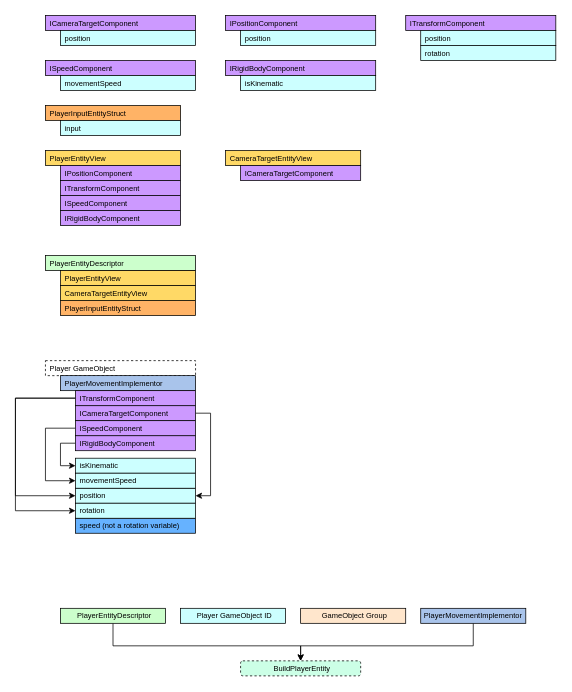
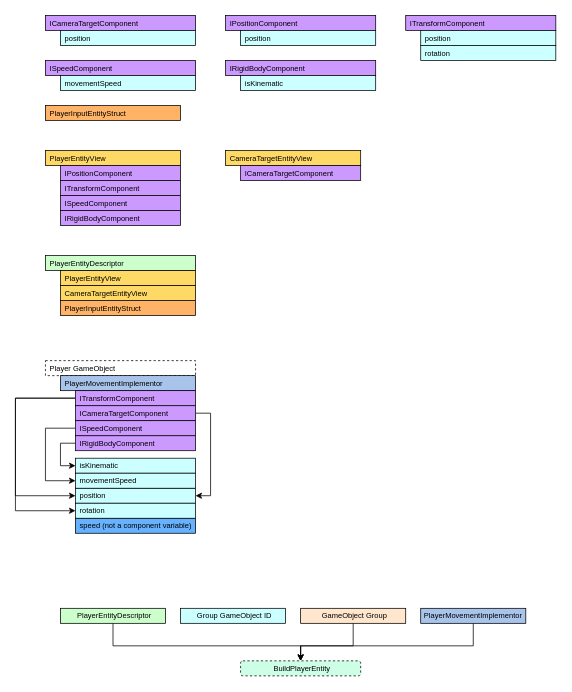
  <mxCell id="0" />
  <mxCell id="1" parent="0" />
  <mxCell id="2" value="Player GameObject" style="rounded=0;whiteSpace=wrap;html=1;fillColor=#FFFFFF;align=left;spacingLeft=4;fontSize=10;fontFamily=Helvetica;dashed=1;" vertex="1" parent="1"><mxGeometry x="60" y="480" width="200" height="20" as="geometry" /></mxCell>
  <mxCell id="3" value="PlayerMovementImplementor" style="rounded=0;whiteSpace=wrap;html=1;fillColor=#A9C4EB;align=left;spacingLeft=4;fontSize=10;fontFamily=Helvetica;" vertex="1" parent="1"><mxGeometry x="80" y="500" width="180" height="20" as="geometry" /></mxCell>
  <mxCell id="4" style="edgeStyle=orthogonalEdgeStyle;rounded=0;orthogonalLoop=1;jettySize=auto;html=1;entryX=0;entryY=0.5;entryDx=0;entryDy=0;fillColor=#FFFFFF;fontFamily=Helvetica;fontSize=10;" edge="1" parent="1" source="5" target="15"><mxGeometry relative="1" as="geometry"><Array as="points"><mxPoint x="80" y="590" /><mxPoint x="80" y="620" /></Array></mxGeometry></mxCell>
  <mxCell id="5" value="IRigidBodyComponent" style="rounded=0;whiteSpace=wrap;html=1;fillColor=#CC99FF;align=left;spacingLeft=4;fontSize=10;fontFamily=Helvetica;" vertex="1" parent="1"><mxGeometry x="100" y="580" width="160" height="20" as="geometry" /></mxCell>
  <mxCell id="6" style="edgeStyle=orthogonalEdgeStyle;rounded=0;orthogonalLoop=1;jettySize=auto;html=1;entryX=1;entryY=0.5;entryDx=0;entryDy=0;fillColor=#FFFFFF;fontFamily=Helvetica;fontSize=10;" edge="1" parent="1" source="7" target="14"><mxGeometry relative="1" as="geometry"><Array as="points"><mxPoint x="280" y="550" /><mxPoint x="280" y="660" /></Array></mxGeometry></mxCell>
  <mxCell id="7" value="ICameraTargetComponent" style="rounded=0;whiteSpace=wrap;html=1;fillColor=#CC99FF;align=left;spacingLeft=4;fontSize=10;fontFamily=Helvetica;" vertex="1" parent="1"><mxGeometry x="100" y="540" width="160" height="20" as="geometry" /></mxCell>
  <mxCell id="8" style="edgeStyle=orthogonalEdgeStyle;rounded=0;orthogonalLoop=1;jettySize=auto;html=1;entryX=0;entryY=0.5;entryDx=0;entryDy=0;fillColor=#FFFFFF;fontFamily=Helvetica;fontSize=10;" edge="1" parent="1" source="9" target="17"><mxGeometry relative="1" as="geometry"><Array as="points"><mxPoint x="60" y="570" /><mxPoint x="60" y="640" /></Array></mxGeometry></mxCell>
  <mxCell id="9" value="ISpeedComponent" style="rounded=0;whiteSpace=wrap;html=1;fillColor=#CC99FF;align=left;spacingLeft=4;fontSize=10;fontFamily=Helvetica;" vertex="1" parent="1"><mxGeometry x="100" y="560" width="160" height="20" as="geometry" /></mxCell>
  <mxCell id="10" style="edgeStyle=orthogonalEdgeStyle;rounded=0;orthogonalLoop=1;jettySize=auto;html=1;fillColor=#FFFFFF;fontFamily=Helvetica;fontSize=10;entryX=0;entryY=0.5;entryDx=0;entryDy=0;" edge="1" parent="1" source="12" target="16"><mxGeometry relative="1" as="geometry"><mxPoint y="661.628" as="targetPoint" x="20" /><Array as="points"><mxPoint y="530" x="20" /><mxPoint y="680" x="20" /></Array></mxGeometry></mxCell>
  <mxCell id="11" style="edgeStyle=orthogonalEdgeStyle;rounded=0;orthogonalLoop=1;jettySize=auto;html=1;entryX=0;entryY=0.5;entryDx=0;entryDy=0;fillColor=#FFFFFF;fontFamily=Helvetica;fontSize=10;" edge="1" parent="1" source="12" target="14"><mxGeometry relative="1" as="geometry"><Array as="points"><mxPoint y="530" x="20" /><mxPoint y="660" x="20" /></Array></mxGeometry></mxCell>
  <mxCell id="12" value="ITransformComponent" style="rounded=0;whiteSpace=wrap;html=1;fillColor=#CC99FF;align=left;spacingLeft=4;fontSize=10;fontFamily=Helvetica;" vertex="1" parent="1"><mxGeometry x="100" y="520" width="160" height="20" as="geometry" /></mxCell>
- <mxCell id="13" value="speed (not a rotation variable)" style="rounded=0;whiteSpace=wrap;html=1;fillColor=#66B2FF;align=left;spacingLeft=4;fontSize=10;fontFamily=Helvetica;" vertex="1" parent="1"><mxGeometry x="100" y="690" width="160" height="20" as="geometry" /></mxCell>
+ <mxCell id="13" value="speed (not a component variable)" style="rounded=0;whiteSpace=wrap;html=1;fillColor=#66B2FF;align=left;spacingLeft=4;fontSize=10;fontFamily=Helvetica;" vertex="1" parent="1"><mxGeometry x="100" y="690" width="160" height="20" as="geometry" /></mxCell>
  <mxCell id="14" value="position" style="rounded=0;whiteSpace=wrap;html=1;fillColor=#CCFFFF;align=left;spacingLeft=4;fontSize=10;fontFamily=Helvetica;" vertex="1" parent="1"><mxGeometry x="100" y="650" width="160" height="20" as="geometry" /></mxCell>
  <mxCell id="15" value="isKinematic" style="rounded=0;whiteSpace=wrap;html=1;fillColor=#CCFFFF;align=left;spacingLeft=4;fontSize=10;fontFamily=Helvetica;" vertex="1" parent="1"><mxGeometry x="100" y="610" width="160" height="20" as="geometry" /></mxCell>
  <mxCell id="16" value="rotation" style="rounded=0;whiteSpace=wrap;html=1;fillColor=#CCFFFF;align=left;spacingLeft=4;fontSize=10;fontFamily=Helvetica;" vertex="1" parent="1"><mxGeometry x="100" y="670" width="160" height="20" as="geometry" /></mxCell>
  <mxCell id="17" value="movementSpeed" style="rounded=0;whiteSpace=wrap;html=1;fillColor=#CCFFFF;align=left;spacingLeft=4;fontSize=10;fontFamily=Helvetica;" vertex="1" parent="1"><mxGeometry x="100" y="630" width="160" height="20" as="geometry" /></mxCell>
  <mxCell id="18" value="PlayerEntityDescriptor" style="rounded=0;whiteSpace=wrap;html=1;fillColor=#CCFFCC;align=left;spacingLeft=4;fontSize=10;fontFamily=Helvetica;" vertex="1" parent="1"><mxGeometry x="60" y="340" width="200" height="20" as="geometry" /></mxCell>
  <mxCell id="19" value="IPositionComponent" style="rounded=0;whiteSpace=wrap;html=1;fillColor=#CC99FF;align=left;spacingLeft=4;fontSize=10;fontFamily=Helvetica;" vertex="1" parent="1"><mxGeometry x="300" y="20" width="200" height="20" as="geometry" /></mxCell>
  <mxCell id="20" value="ICameraTargetComponent" style="rounded=0;whiteSpace=wrap;html=1;fillColor=#CC99FF;align=left;spacingLeft=4;fontSize=10;fontFamily=Helvetica;" vertex="1" parent="1"><mxGeometry x="60" y="20" width="200" height="20" as="geometry" /></mxCell>
  <mxCell id="21" value="ISpeedComponent" style="rounded=0;whiteSpace=wrap;html=1;fillColor=#CC99FF;align=left;spacingLeft=4;fontSize=10;fontFamily=Helvetica;" vertex="1" parent="1"><mxGeometry x="60" y="80" width="200" height="20" as="geometry" /></mxCell>
  <mxCell id="22" value="ITransformComponent" style="rounded=0;whiteSpace=wrap;html=1;fillColor=#CC99FF;align=left;spacingLeft=4;fontSize=10;fontFamily=Helvetica;" vertex="1" parent="1"><mxGeometry x="540" y="20" width="200" height="20" as="geometry" /></mxCell>
  <mxCell id="23" value="position" style="rounded=0;whiteSpace=wrap;html=1;fillColor=#CCFFFF;align=left;spacingLeft=4;fontSize=10;fontFamily=Helvetica;" vertex="1" parent="1"><mxGeometry x="80" y="40" width="180" height="20" as="geometry" /></mxCell>
  <mxCell id="24" value="position" style="rounded=0;whiteSpace=wrap;html=1;fillColor=#CCFFFF;align=left;spacingLeft=4;fontSize=10;fontFamily=Helvetica;" vertex="1" parent="1"><mxGeometry x="320" y="40" width="180" height="20" as="geometry" /></mxCell>
  <mxCell id="25" value="movementSpeed" style="rounded=0;whiteSpace=wrap;html=1;fillColor=#CCFFFF;align=left;spacingLeft=4;fontSize=10;fontFamily=Helvetica;" vertex="1" parent="1"><mxGeometry x="80" y="100" width="180" height="20" as="geometry" /></mxCell>
  <mxCell id="26" value="position" style="rounded=0;whiteSpace=wrap;html=1;fillColor=#CCFFFF;align=left;spacingLeft=4;fontSize=10;fontFamily=Helvetica;" vertex="1" parent="1"><mxGeometry x="560" y="40" width="180" height="20" as="geometry" /></mxCell>
  <mxCell id="27" value="rotation" style="rounded=0;whiteSpace=wrap;html=1;fillColor=#CCFFFF;align=left;spacingLeft=4;fontSize=10;fontFamily=Helvetica;" vertex="1" parent="1"><mxGeometry x="560" y="60" width="180" height="20" as="geometry" /></mxCell>
  <mxCell id="28" value="PlayerEntityView" style="rounded=0;whiteSpace=wrap;html=1;fillColor=#FFD966;align=left;spacingLeft=4;fontSize=10;fontFamily=Helvetica;" vertex="1" parent="1"><mxGeometry x="60" y="200" width="180" height="20" as="geometry" /></mxCell>
  <mxCell id="29" value="CameraTargetEntityView" style="rounded=0;whiteSpace=wrap;html=1;fillColor=#FFD966;align=left;spacingLeft=4;fontSize=10;fontFamily=Helvetica;" vertex="1" parent="1"><mxGeometry x="300" y="200" width="180" height="20" as="geometry" /></mxCell>
  <mxCell id="30" value="PlayerInputEntityStruct" style="rounded=0;whiteSpace=wrap;html=1;fillColor=#FFB366;align=left;spacingLeft=4;fontSize=10;fontFamily=Helvetica;" vertex="1" parent="1"><mxGeometry x="80" y="400" width="180" height="20" as="geometry" /></mxCell>
  <mxCell id="31" value="IRigidBodyComponent" style="rounded=0;whiteSpace=wrap;html=1;fillColor=#CC99FF;align=left;spacingLeft=4;fontSize=10;fontFamily=Helvetica;" vertex="1" parent="1"><mxGeometry x="80" y="280" width="160" height="20" as="geometry" /></mxCell>
  <mxCell id="32" value="ISpeedComponent" style="rounded=0;whiteSpace=wrap;html=1;fillColor=#CC99FF;align=left;spacingLeft=4;fontSize=10;fontFamily=Helvetica;" vertex="1" parent="1"><mxGeometry x="80" y="260" width="160" height="20" as="geometry" /></mxCell>
  <mxCell id="33" value="IPositionComponent" style="rounded=0;whiteSpace=wrap;html=1;fillColor=#CC99FF;align=left;spacingLeft=4;fontSize=10;fontFamily=Helvetica;" vertex="1" parent="1"><mxGeometry x="80" y="220" width="160" height="20" as="geometry" /></mxCell>
  <mxCell id="34" value="ITransformComponent" style="rounded=0;whiteSpace=wrap;html=1;fillColor=#CC99FF;align=left;spacingLeft=4;fontSize=10;fontFamily=Helvetica;" vertex="1" parent="1"><mxGeometry x="80" y="240" width="160" height="20" as="geometry" /></mxCell>
  <mxCell id="35" value="IRigidBodyComponent" style="rounded=0;whiteSpace=wrap;html=1;fillColor=#CC99FF;align=left;spacingLeft=4;fontSize=10;fontFamily=Helvetica;" vertex="1" parent="1"><mxGeometry x="300" y="80" width="200" height="20" as="geometry" /></mxCell>
  <mxCell id="36" value="isKinematic" style="rounded=0;whiteSpace=wrap;html=1;fillColor=#CCFFFF;align=left;spacingLeft=4;fontSize=10;fontFamily=Helvetica;" vertex="1" parent="1"><mxGeometry x="320" y="100" width="180" height="20" as="geometry" /></mxCell>
  <mxCell id="37" value="ICameraTargetComponent" style="rounded=0;whiteSpace=wrap;html=1;fillColor=#CC99FF;align=left;spacingLeft=4;fontSize=10;fontFamily=Helvetica;" vertex="1" parent="1"><mxGeometry x="320" y="220" width="160" height="20" as="geometry" /></mxCell>
  <mxCell id="38" value="PlayerInputEntityStruct" style="rounded=0;whiteSpace=wrap;html=1;fillColor=#FFB366;align=left;spacingLeft=4;fontSize=10;fontFamily=Helvetica;" vertex="1" parent="1"><mxGeometry x="60" y="140" width="180" height="20" as="geometry" /></mxCell>
- <mxCell id="39" value="input" style="rounded=0;whiteSpace=wrap;html=1;fillColor=#CCFFFF;align=left;spacingLeft=4;fontSize=10;fontFamily=Helvetica;" vertex="1" parent="1"><mxGeometry x="80" y="160" width="160" height="20" as="geometry" /></mxCell>
  <mxCell id="40" value="PlayerEntityView" style="rounded=0;whiteSpace=wrap;html=1;fillColor=#FFD966;align=left;spacingLeft=4;fontSize=10;fontFamily=Helvetica;" vertex="1" parent="1"><mxGeometry x="80" y="360" width="180" height="20" as="geometry" /></mxCell>
  <mxCell id="41" value="CameraTargetEntityView" style="rounded=0;whiteSpace=wrap;html=1;fillColor=#FFD966;align=left;spacingLeft=4;fontSize=10;fontFamily=Helvetica;" vertex="1" parent="1"><mxGeometry x="80" y="380" width="180" height="20" as="geometry" /></mxCell>
  <mxCell id="42" value="BuildPlayerEntity" style="rounded=1;whiteSpace=wrap;html=1;fillColor=#CCFFE6;fontFamily=Helvetica;fontSize=10;align=center;verticalAlign=middle;spacingLeft=4;spacingTop=0;dashed=1;" vertex="1" parent="1"><mxGeometry x="320" y="880" width="160" height="20" as="geometry" /></mxCell>
  <mxCell id="43" style="edgeStyle=orthogonalEdgeStyle;rounded=0;orthogonalLoop=1;jettySize=auto;html=1;fillColor=#FFFFFF;fontFamily=Helvetica;fontSize=10;" edge="1" parent="1" source="44" target="42"><mxGeometry relative="1" as="geometry"><Array as="points"><mxPoint x="150" y="860" /><mxPoint x="400" y="860" /></Array></mxGeometry></mxCell>
  <mxCell id="44" value="PlayerEntityDescriptor" style="rounded=0;whiteSpace=wrap;html=1;fillColor=#CCFFCC;align=center;spacingLeft=4;fontSize=10;fontFamily=Helvetica;" vertex="1" parent="1"><mxGeometry x="80" y="810" width="140" height="20" as="geometry" /></mxCell>
  <mxCell id="45" style="edgeStyle=orthogonalEdgeStyle;rounded=0;orthogonalLoop=1;jettySize=auto;html=1;fillColor=#FFFFFF;fontFamily=Helvetica;fontSize=10;" edge="1" parent="1" source="46" target="42"><mxGeometry relative="1" as="geometry"><mxPoint x="400" y="880" as="targetPoint" /><Array as="points"><mxPoint x="630" y="860" /><mxPoint x="400" y="860" /></Array></mxGeometry></mxCell>
  <mxCell id="46" value="PlayerMovementImplementor" style="rounded=0;whiteSpace=wrap;html=1;fillColor=#A9C4EB;align=center;spacingLeft=0;fontSize=10;fontFamily=Helvetica;" vertex="1" parent="1"><mxGeometry x="560" y="810" width="140" height="20" as="geometry" /></mxCell>
+ <mxCell id="47" style="edgeStyle=orthogonalEdgeStyle;rounded=0;orthogonalLoop=1;jettySize=auto;html=1;fillColor=#FFFFFF;fontFamily=Helvetica;fontSize=10;" edge="1" parent="1" source="48" target="42"><mxGeometry relative="1" as="geometry"><Array as="points"><mxPoint x="470" y="860" /><mxPoint x="400" y="860" /></Array></mxGeometry></mxCell>
  <mxCell id="48" value="GameObject Group" style="rounded=0;whiteSpace=wrap;html=1;fillColor=#FFE6CC;align=center;spacingLeft=4;fontSize=10;fontFamily=Helvetica;" vertex="1" parent="1"><mxGeometry x="400" y="810" width="140" height="20" as="geometry" /></mxCell>
- <mxCell id="49" value="Player GameObject ID" style="rounded=0;whiteSpace=wrap;html=1;fillColor=#CCFFFF;align=center;spacingLeft=4;fontSize=10;fontFamily=Helvetica;" vertex="1" parent="1"><mxGeometry x="240" y="810" width="140" height="20" as="geometry" /></mxCell>
+ <mxCell id="49" value="Group GameObject ID" style="rounded=0;whiteSpace=wrap;html=1;fillColor=#CCFFFF;align=center;spacingLeft=4;fontSize=10;fontFamily=Helvetica;" vertex="1" parent="1"><mxGeometry x="240" y="810" width="140" height="20" as="geometry" /></mxCell>
